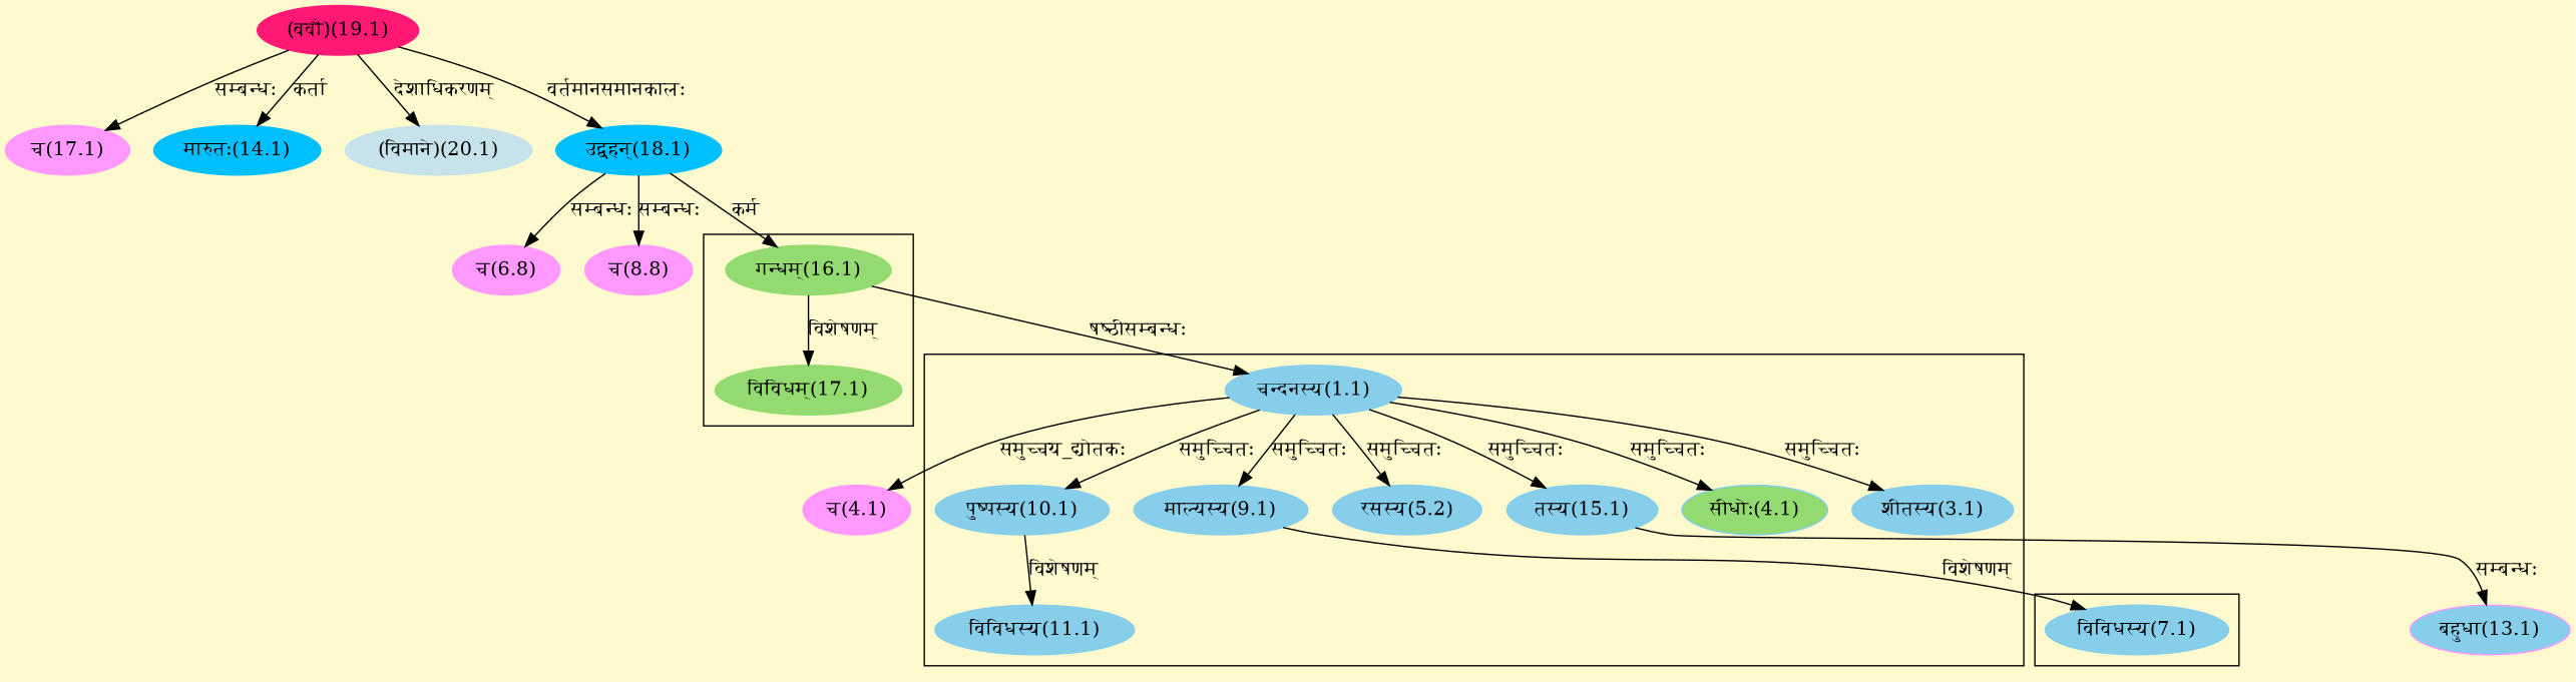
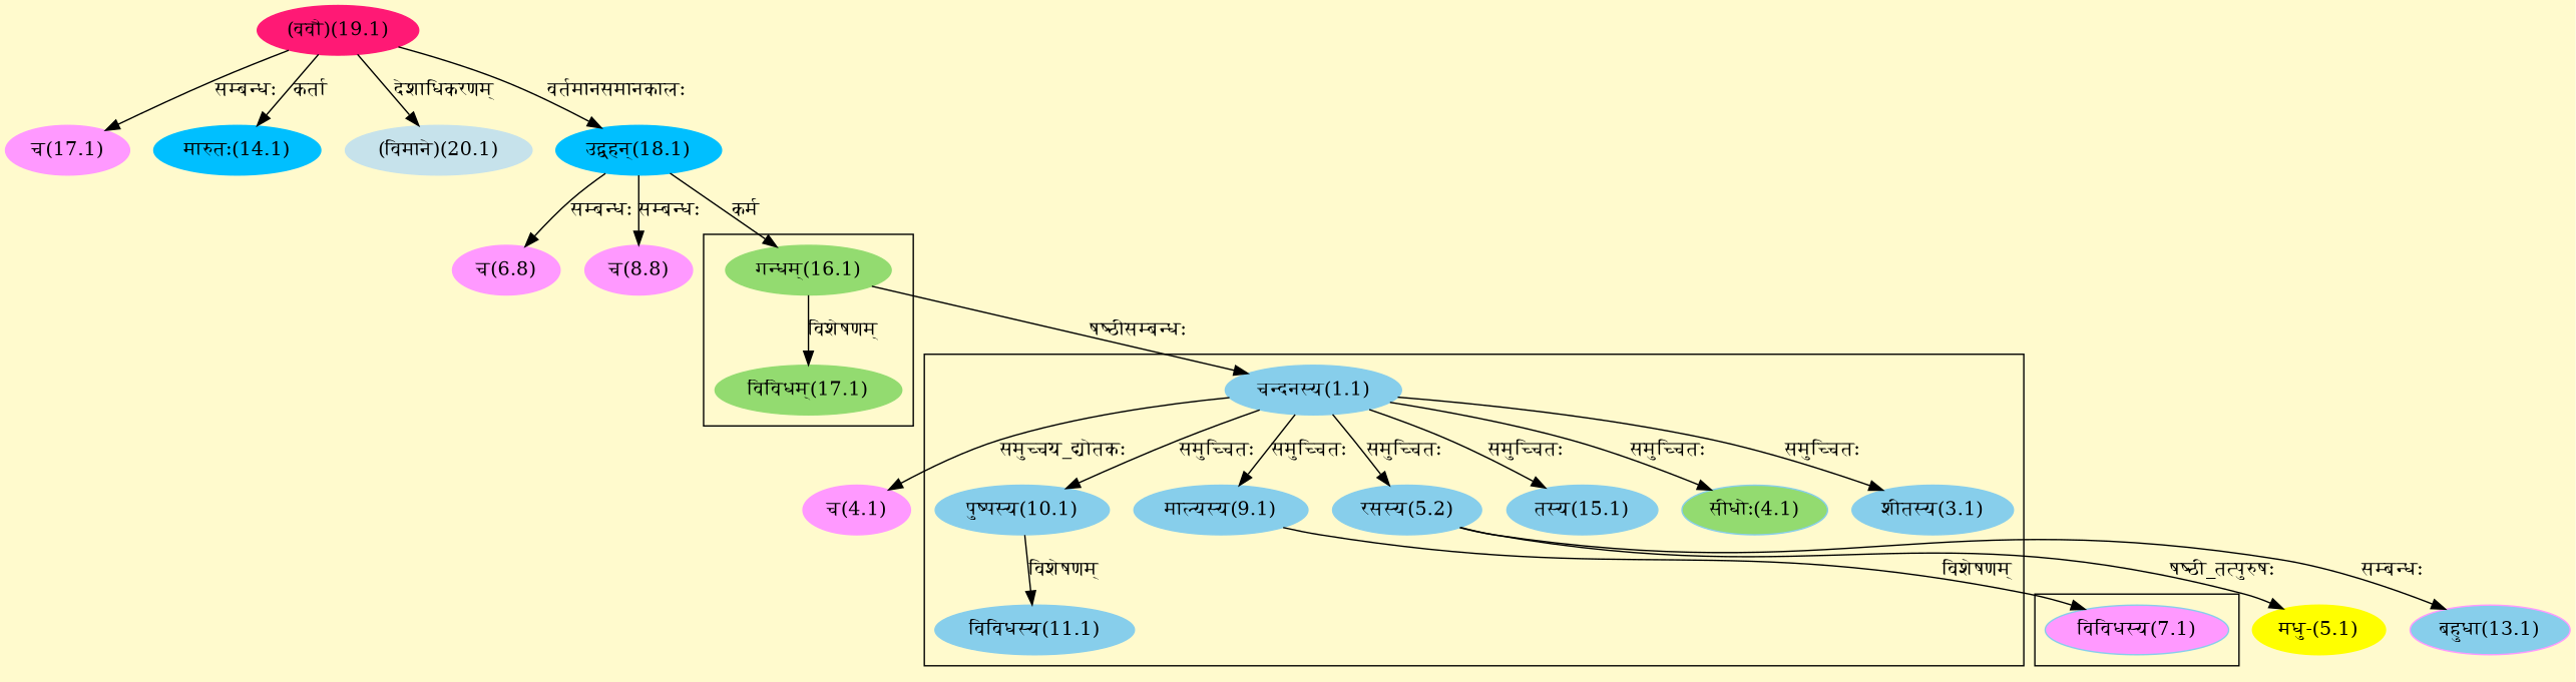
  digraph {
    bgcolor=lemonchiffon1
    compound=true
    rankdir=BT
    node [color="#87CEEB" style=filled]
    edge [dir=back]
    n1 [label="शीतस्य(3.1)"]
    n2 [label="चन्दनस्य(1.1)"]
    n3 [fillcolor="#93DB70" label="सीधोः(4.1)"]
    n4 [label="रसस्य(5.2)"]
    n5 [label="माल्यस्य(9.1)"]
    n6 [label="पुष्पस्य(10.1)"]
    n7 [label="विविधस्य(11.1)"]
    n8 [label="तस्य(15.1)"]
-   n9 [label="विविधस्य(7.1)"]
+   n9 [label="विविधस्य(7.1)" fillcolor="#FF99FF"]
    n10 [color="#93DB70" label="विविधम्(17.1)"]
    n11 [color="#93DB70" label="गन्धम्(16.1)"]
    n12 [color="#00BFFF" label="उद्वहन्(18.1)"]
    n13 [color="#FF1975" label="(ववौ)(19.1)"]
    n14 [color="#FF99FF" label="च(4.1)"]
+   n15 [color="#FFFF00" label="मधु-(5.1)"]
    n16 [color="#FF99FF" label="च(6.8)"]
    n17 [color="#FF99FF" label="च(8.8)"]
    n18 [color="#FF99FF" label="च(17.1)"]
    n19 [color="#FF99FF" fillcolor="#87CEEB" label="बहुधा(13.1)"]
    n20 [color="#00BFFF" label="मारुतः(14.1)"]
    n21 [color="#C6E2EB" label="(विमाने)(20.1)"]
    subgraph cluster_1 {
      n1
      n2
      n3
      n4
      n5
      n6
      n7
      n8
    }
    subgraph cluster_2 {
      n9
    }
    subgraph cluster_3 {
      n10
      n11
    }
    n1 -> n2 [label="समुच्चितः"]
    n2 -> n11 [label="षष्ठीसम्बन्धः"]
    n3 -> n2 [label="समुच्चितः"]
    n4 -> n2 [label="समुच्चितः"]
    n5 -> n2 [label="समुच्चितः"]
    n6 -> n2 [label="समुच्चितः"]
    n7 -> n6 [label="विशेषणम्"]
    n8 -> n2 [label="समुच्चितः"]
    n9 -> n5 [label="विशेषणम्"]
    n10 -> n11 [label="विशेषणम्"]
    n11 -> n12 [label="कर्म"]
    n12 -> n13 [label="वर्तमानसमानकालः"]
    n14 -> n2 [label="समुच्चय_द्योतकः"]
+   n15 -> n4 [label="षष्ठी_तत्पुरुषः"]
    n16 -> n12 [label="सम्बन्धः"]
    n17 -> n12 [label="सम्बन्धः"]
    n18 -> n13 [label="सम्बन्धः"]
-   n19 -> n8 [label="सम्बन्धः"]
+   n19 -> n4 [label="सम्बन्धः"]
    n20 -> n13 [label="कर्ता"]
    n21 -> n13 [label="देशाधिकरणम्"]
  }
